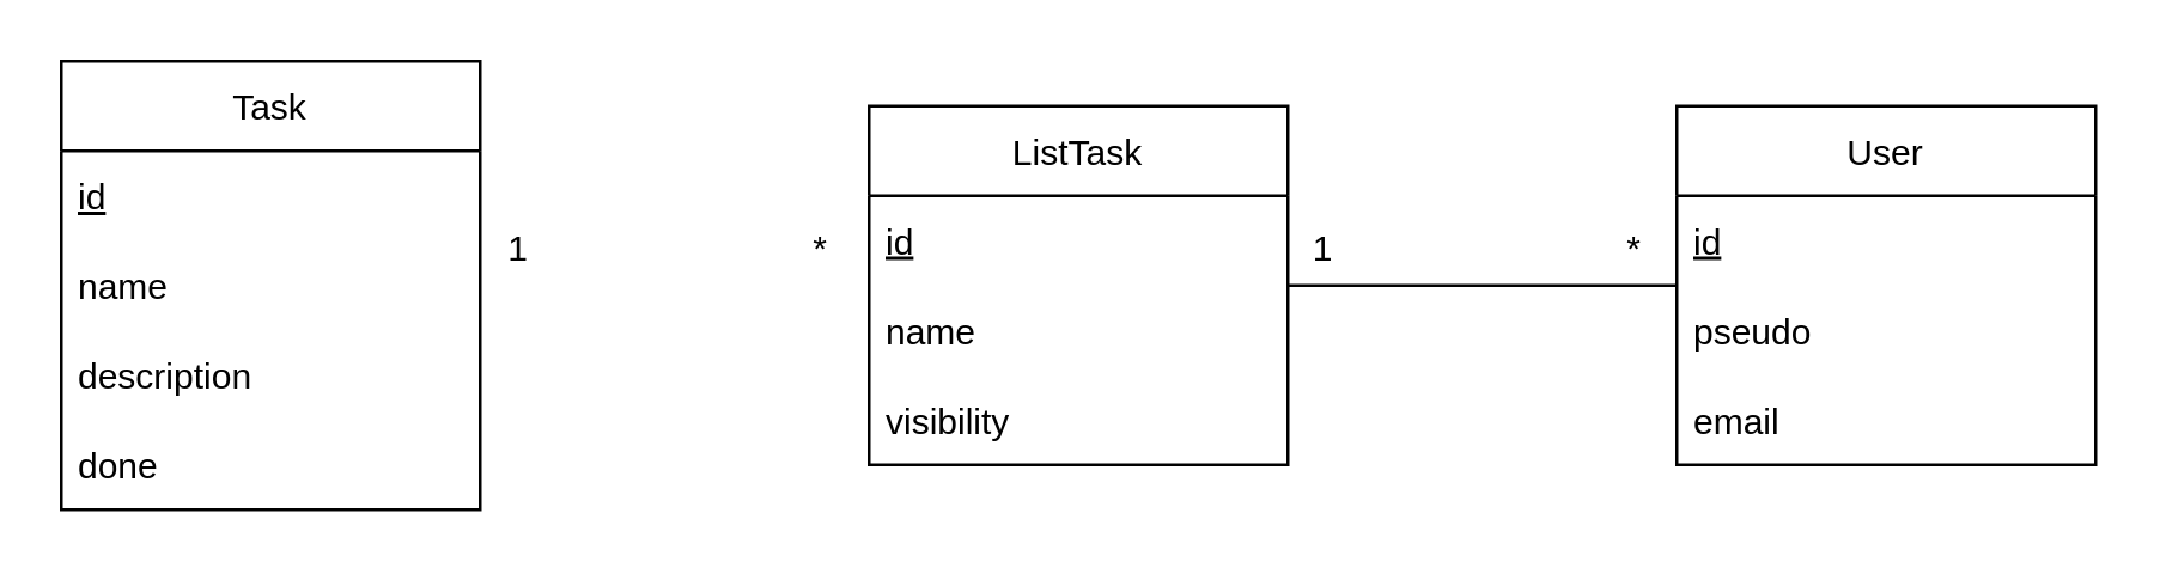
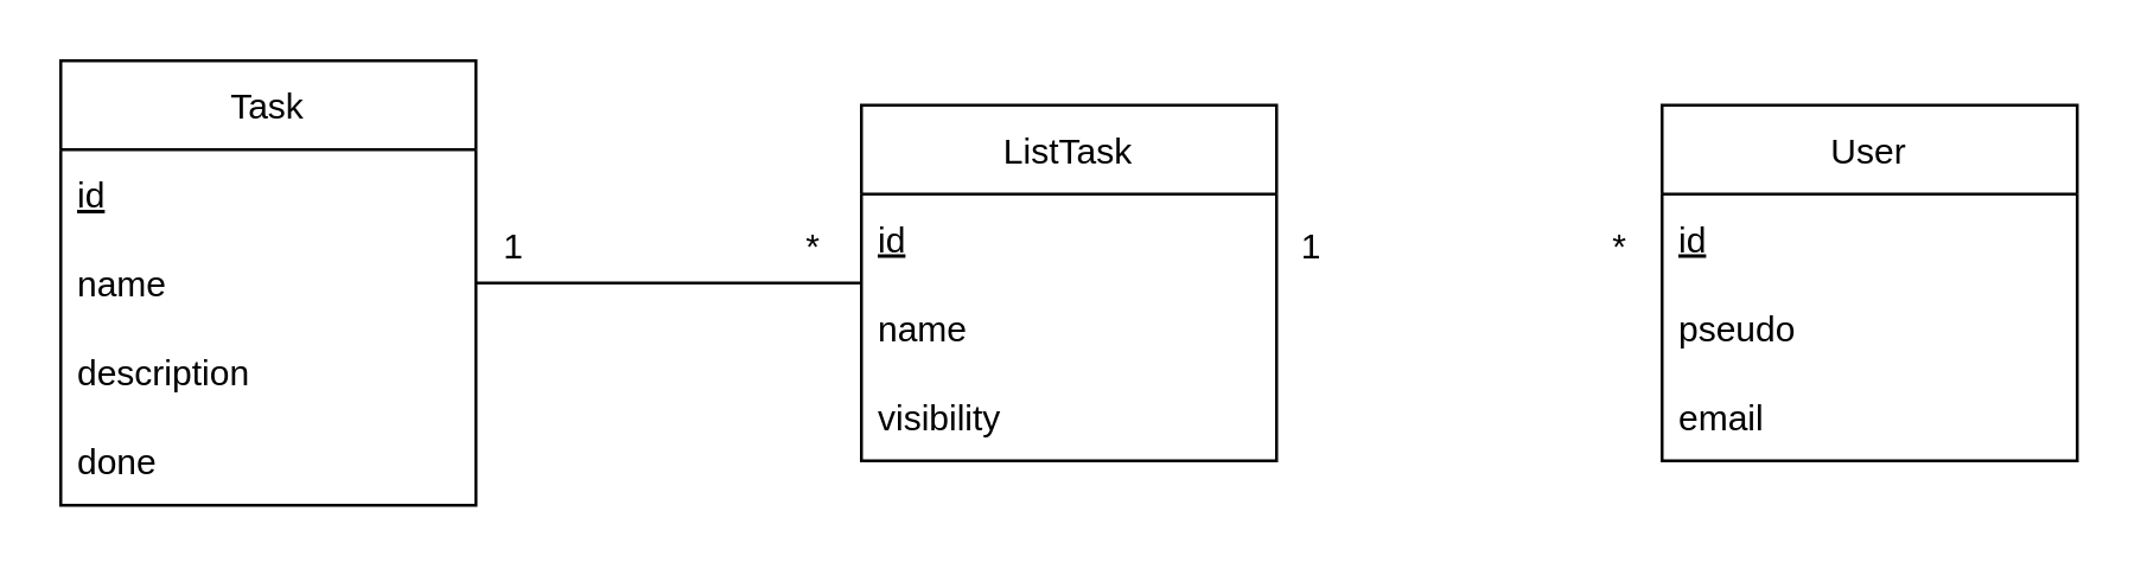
  <mxCell id="0" />
  <mxCell id="1" parent="0" />
  <mxCell id="2" value="ListTask" style="swimlane;fontStyle=0;childLayout=stackLayout;horizontal=1;startSize=30;horizontalStack=0;resizeParent=1;resizeParentMax=0;resizeLast=0;collapsible=1;marginBottom=0;" vertex="1" parent="1"><mxGeometry x="290" y="35" width="140" height="120" as="geometry"><mxRectangle x="330" y="200" width="80" height="30" as="alternateBounds" /></mxGeometry></mxCell>
  <mxCell id="3" value="id" style="text;strokeColor=none;fillColor=none;align=left;verticalAlign=middle;spacingLeft=4;spacingRight=4;overflow=hidden;points=[[0,0.5],[1,0.5]];portConstraint=eastwest;rotatable=0;fontStyle=4" vertex="1" parent="2"><mxGeometry y="30" width="140" height="30" as="geometry" /></mxCell>
  <mxCell id="4" value="name" style="text;strokeColor=none;fillColor=none;align=left;verticalAlign=middle;spacingLeft=4;spacingRight=4;overflow=hidden;points=[[0,0.5],[1,0.5]];portConstraint=eastwest;rotatable=0;" vertex="1" parent="2"><mxGeometry y="60" width="140" height="30" as="geometry" /></mxCell>
  <mxCell id="5" value="visibility" style="text;strokeColor=none;fillColor=none;align=left;verticalAlign=middle;spacingLeft=4;spacingRight=4;overflow=hidden;points=[[0,0.5],[1,0.5]];portConstraint=eastwest;rotatable=0;" vertex="1" parent="2"><mxGeometry y="90" width="140" height="30" as="geometry" /></mxCell>
  <mxCell id="6" value="Task" style="swimlane;fontStyle=0;childLayout=stackLayout;horizontal=1;startSize=30;horizontalStack=0;resizeParent=1;resizeParentMax=0;resizeLast=0;collapsible=1;marginBottom=0;" vertex="1" parent="1"><mxGeometry x="20" y="20" width="140" height="150" as="geometry" /></mxCell>
  <mxCell id="7" value="id" style="text;strokeColor=none;fillColor=none;align=left;verticalAlign=middle;spacingLeft=4;spacingRight=4;overflow=hidden;points=[[0,0.5],[1,0.5]];portConstraint=eastwest;rotatable=0;fontStyle=4" vertex="1" parent="6"><mxGeometry y="30" width="140" height="30" as="geometry" /></mxCell>
  <mxCell id="8" value="name" style="text;strokeColor=none;fillColor=none;align=left;verticalAlign=middle;spacingLeft=4;spacingRight=4;overflow=hidden;points=[[0,0.5],[1,0.5]];portConstraint=eastwest;rotatable=0;" vertex="1" parent="6"><mxGeometry y="60" width="140" height="30" as="geometry" /></mxCell>
  <mxCell id="9" value="description" style="text;strokeColor=none;fillColor=none;align=left;verticalAlign=middle;spacingLeft=4;spacingRight=4;overflow=hidden;points=[[0,0.5],[1,0.5]];portConstraint=eastwest;rotatable=0;" vertex="1" parent="6"><mxGeometry y="90" width="140" height="30" as="geometry" /></mxCell>
  <mxCell id="10" value="done" style="text;strokeColor=none;fillColor=none;align=left;verticalAlign=middle;spacingLeft=4;spacingRight=4;overflow=hidden;points=[[0,0.5],[1,0.5]];portConstraint=eastwest;rotatable=0;" vertex="1" parent="6"><mxGeometry y="120" width="140" height="30" as="geometry" /></mxCell>
  <mxCell id="11" value="User" style="swimlane;fontStyle=0;childLayout=stackLayout;horizontal=1;startSize=30;horizontalStack=0;resizeParent=1;resizeParentMax=0;resizeLast=0;collapsible=1;marginBottom=0;" vertex="1" parent="1"><mxGeometry x="560" y="35" width="140" height="120" as="geometry" /></mxCell>
  <mxCell id="12" value="id" style="text;strokeColor=none;fillColor=none;align=left;verticalAlign=middle;spacingLeft=4;spacingRight=4;overflow=hidden;points=[[0,0.5],[1,0.5]];portConstraint=eastwest;rotatable=0;fontStyle=4" vertex="1" parent="11"><mxGeometry y="30" width="140" height="30" as="geometry" /></mxCell>
  <mxCell id="13" value="pseudo" style="text;strokeColor=none;fillColor=none;align=left;verticalAlign=middle;spacingLeft=4;spacingRight=4;overflow=hidden;points=[[0,0.5],[1,0.5]];portConstraint=eastwest;rotatable=0;" vertex="1" parent="11"><mxGeometry y="60" width="140" height="30" as="geometry" /></mxCell>
  <mxCell id="14" value="email" style="text;strokeColor=none;fillColor=none;align=left;verticalAlign=middle;spacingLeft=4;spacingRight=4;overflow=hidden;points=[[0,0.5],[1,0.5]];portConstraint=eastwest;rotatable=0;" vertex="1" parent="11"><mxGeometry y="90" width="140" height="30" as="geometry" /></mxCell>
- <mxCell id="16" value="" style="endArrow=none;html=1;rounded=0;" edge="1" parent="1" source="11" target="2"><mxGeometry width="50" height="50" relative="1" as="geometry"><mxPoint x="350" y="130" as="sourcePoint" /><mxPoint x="400" y="80" as="targetPoint" /></mxGeometry></mxCell>
+ <mxCell id="15" value="" style="endArrow=none;html=1;rounded=0;" edge="1" parent="1" source="6" target="2"><mxGeometry width="50" height="50" relative="1" as="geometry"><mxPoint x="350" y="130" as="sourcePoint" /><mxPoint x="400" y="80" as="targetPoint" /></mxGeometry></mxCell>
  <mxCell id="17" value="1" style="text;html=1;strokeColor=none;fillColor=none;align=center;verticalAlign=middle;whiteSpace=wrap;rounded=0;" vertex="1" parent="1"><mxGeometry x="143" y="68" width="60" height="30" as="geometry" /></mxCell>
  <mxCell id="18" value="1" style="text;html=1;strokeColor=none;fillColor=none;align=center;verticalAlign=middle;whiteSpace=wrap;rounded=0;" vertex="1" parent="1"><mxGeometry x="412" y="68" width="60" height="30" as="geometry" /></mxCell>
  <mxCell id="19" value="*" style="text;html=1;strokeColor=none;fillColor=none;align=center;verticalAlign=middle;whiteSpace=wrap;rounded=0;" vertex="1" parent="1"><mxGeometry x="244" y="68" width="60" height="30" as="geometry" /></mxCell>
  <mxCell id="20" value="*" style="text;html=1;strokeColor=none;fillColor=none;align=center;verticalAlign=middle;whiteSpace=wrap;rounded=0;" vertex="1" parent="1"><mxGeometry x="516" y="68" width="60" height="30" as="geometry" /></mxCell>
